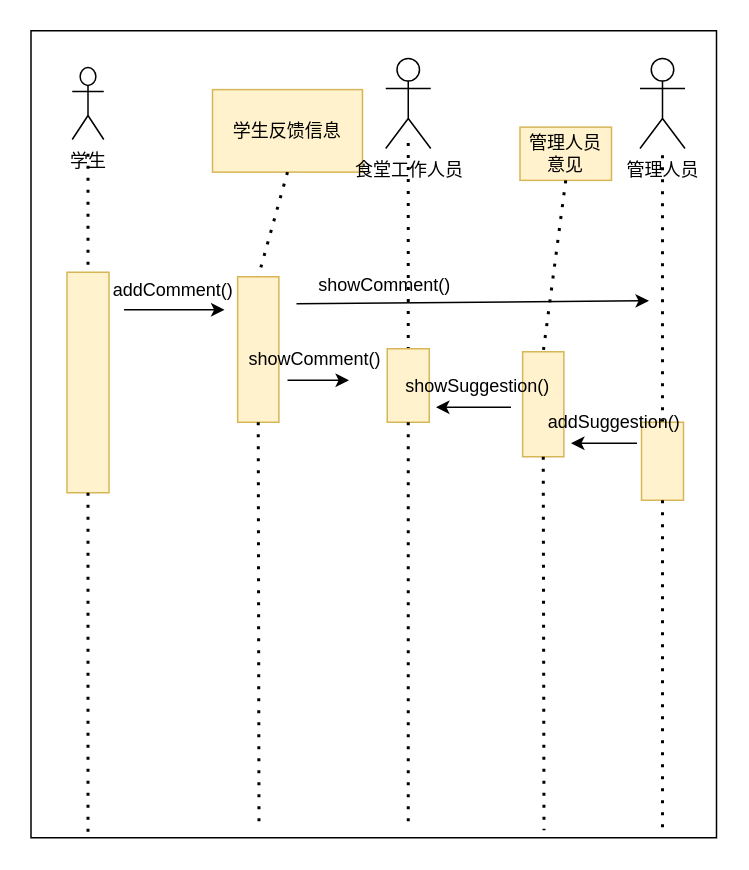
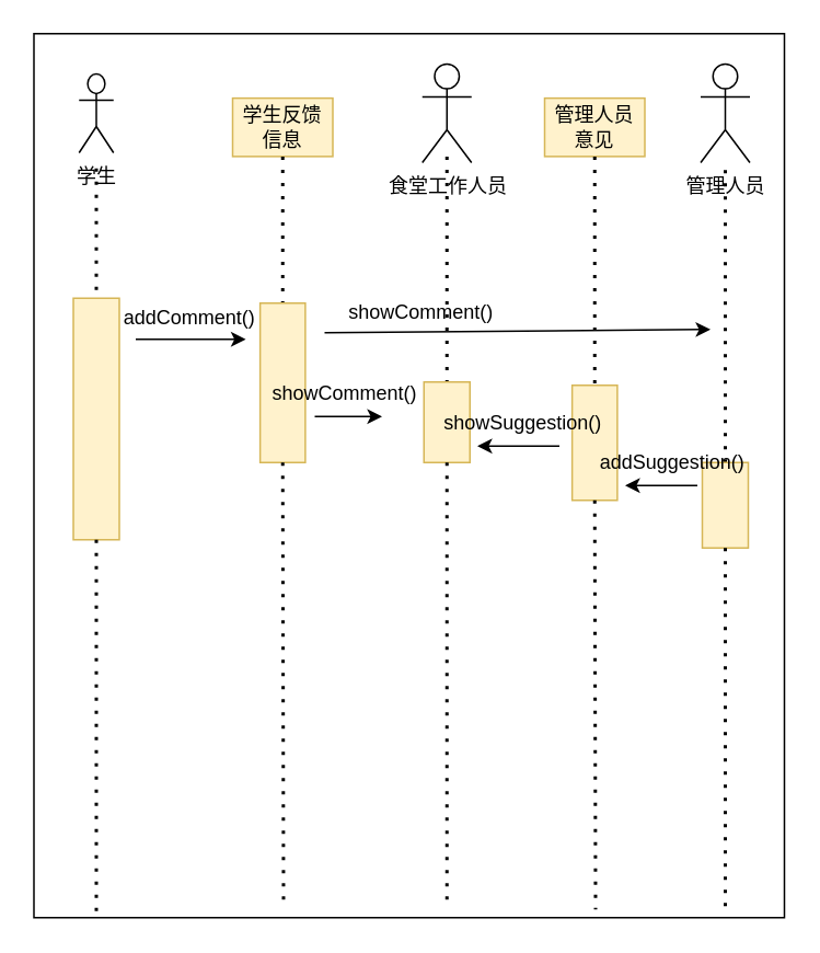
  <mxCell id="0" />
  <mxCell id="1" parent="0" />
  <mxCell id="2" value="" style="rounded=0;whiteSpace=wrap;html=1;" vertex="1" parent="1"><mxGeometry x="20" y="20" width="457" height="538" as="geometry" /></mxCell>
- <mxCell id="3" value="学生反馈信息" style="rounded=0;whiteSpace=wrap;html=1;fillColor=#fff2cc;strokeColor=#d6b656;" vertex="1" parent="1"><mxGeometry x="141" y="59.25" width="100" height="55" as="geometry" /></mxCell>
+ <mxCell id="3" value="学生反馈信息" style="rounded=0;whiteSpace=wrap;html=1;fillColor=#fff2cc;strokeColor=#d6b656;" vertex="1" parent="1"><mxGeometry x="141" y="59.25" width="61" height="35.5" as="geometry" /></mxCell>
  <mxCell id="4" value="" style="endArrow=none;dashed=1;html=1;dashPattern=1 3;strokeWidth=2;rounded=0;entryX=0.5;entryY=0;entryDx=0;entryDy=0;startArrow=none;" edge="1" parent="1" target="5"><mxGeometry width="50" height="50" relative="1" as="geometry"><mxPoint x="58" y="102" as="sourcePoint" /><mxPoint x="40.583" y="229" as="targetPoint" /></mxGeometry></mxCell>
  <mxCell id="5" value="" style="rounded=0;whiteSpace=wrap;html=1;fillColor=#fff2cc;strokeColor=#d6b656;" vertex="1" parent="1"><mxGeometry x="44" y="181" width="28" height="147" as="geometry" /></mxCell>
  <mxCell id="6" value="" style="endArrow=none;dashed=1;html=1;dashPattern=1 3;strokeWidth=2;rounded=0;exitX=0.5;exitY=1;exitDx=0;exitDy=0;" edge="1" parent="1" source="5"><mxGeometry width="50" height="50" relative="1" as="geometry"><mxPoint x="53" y="457" as="sourcePoint" /><mxPoint x="58" y="554" as="targetPoint" /></mxGeometry></mxCell>
  <mxCell id="7" value="" style="endArrow=none;dashed=1;html=1;dashPattern=1 3;strokeWidth=2;rounded=0;entryX=0.5;entryY=0;entryDx=0;entryDy=0;exitX=0.5;exitY=1;exitDx=0;exitDy=0;" edge="1" parent="1" source="3" target="8"><mxGeometry width="50" height="50" relative="1" as="geometry"><mxPoint x="171.5" y="113" as="sourcePoint" /><mxPoint x="154.083" y="241" as="targetPoint" /></mxGeometry></mxCell>
  <mxCell id="8" value="" style="rounded=0;whiteSpace=wrap;html=1;fillColor=#fff2cc;strokeColor=#d6b656;" vertex="1" parent="1"><mxGeometry x="157.75" y="184" width="27.5" height="97" as="geometry" /></mxCell>
  <mxCell id="9" value="" style="endArrow=none;dashed=1;html=1;dashPattern=1 3;strokeWidth=2;rounded=0;exitX=0.5;exitY=1;exitDx=0;exitDy=0;" edge="1" parent="1" source="8"><mxGeometry width="50" height="50" relative="1" as="geometry"><mxPoint x="155.5" y="469" as="sourcePoint" /><mxPoint x="172" y="553" as="targetPoint" /></mxGeometry></mxCell>
  <mxCell id="10" value="" style="endArrow=none;dashed=1;html=1;dashPattern=1 3;strokeWidth=2;rounded=0;entryX=0.5;entryY=0;entryDx=0;entryDy=0;" edge="1" parent="1" target="11"><mxGeometry width="50" height="50" relative="1" as="geometry"><mxPoint x="271.5" y="94.75" as="sourcePoint" /><mxPoint x="254.083" y="222.75" as="targetPoint" /></mxGeometry></mxCell>
  <mxCell id="11" value="" style="rounded=0;whiteSpace=wrap;html=1;fillColor=#fff2cc;strokeColor=#d6b656;" vertex="1" parent="1"><mxGeometry x="257.5" y="232" width="28" height="49" as="geometry" /></mxCell>
  <mxCell id="12" value="" style="endArrow=none;dashed=1;html=1;dashPattern=1 3;strokeWidth=2;rounded=0;exitX=0.5;exitY=1;exitDx=0;exitDy=0;" edge="1" parent="1" source="11"><mxGeometry width="50" height="50" relative="1" as="geometry"><mxPoint x="266.5" y="450.75" as="sourcePoint" /><mxPoint x="271.5" y="547.75" as="targetPoint" /></mxGeometry></mxCell>
  <mxCell id="13" value="" style="endArrow=none;dashed=1;html=1;dashPattern=1 3;strokeWidth=2;rounded=0;entryX=0.5;entryY=0;entryDx=0;entryDy=0;" edge="1" parent="1" target="14"><mxGeometry width="50" height="50" relative="1" as="geometry"><mxPoint x="441" y="103" as="sourcePoint" /><mxPoint x="423.583" y="231" as="targetPoint" /></mxGeometry></mxCell>
  <mxCell id="14" value="" style="rounded=0;whiteSpace=wrap;html=1;fillColor=#fff2cc;strokeColor=#d6b656;" vertex="1" parent="1"><mxGeometry x="427" y="281" width="28" height="52" as="geometry" /></mxCell>
  <mxCell id="15" value="" style="endArrow=none;dashed=1;html=1;dashPattern=1 3;strokeWidth=2;rounded=0;exitX=0.5;exitY=1;exitDx=0;exitDy=0;" edge="1" parent="1" source="14"><mxGeometry width="50" height="50" relative="1" as="geometry"><mxPoint x="436" y="459" as="sourcePoint" /><mxPoint x="441" y="556" as="targetPoint" /></mxGeometry></mxCell>
  <mxCell id="16" value="学生" style="shape=umlActor;verticalLabelPosition=bottom;verticalAlign=top;html=1;outlineConnect=0;" vertex="1" parent="1"><mxGeometry x="47.5" y="44.5" width="21" height="48" as="geometry" /></mxCell>
  <mxCell id="17" value="" style="endArrow=none;dashed=1;html=1;dashPattern=1 3;strokeWidth=2;rounded=0;" edge="1" parent="1"><mxGeometry width="50" height="50" relative="1" as="geometry"><mxPoint x="58" y="90" as="sourcePoint" /><mxPoint x="58" y="90" as="targetPoint" /></mxGeometry></mxCell>
  <mxCell id="18" value="addComment()" style="text;html=1;strokeColor=none;fillColor=none;align=center;verticalAlign=middle;whiteSpace=wrap;rounded=0;" vertex="1" parent="1"><mxGeometry x="85" y="184" width="60" height="18" as="geometry" /></mxCell>
  <mxCell id="19" value="" style="endArrow=classic;html=1;rounded=0;" edge="1" parent="1"><mxGeometry width="50" height="50" relative="1" as="geometry"><mxPoint x="82" y="206" as="sourcePoint" /><mxPoint x="149" y="206" as="targetPoint" /></mxGeometry></mxCell>
  <mxCell id="20" value="管理人员" style="shape=umlActor;verticalLabelPosition=bottom;verticalAlign=top;html=1;outlineConnect=0;" vertex="1" parent="1"><mxGeometry x="426" y="38.5" width="30" height="60" as="geometry" /></mxCell>
  <mxCell id="21" value="showComment()" style="text;html=1;strokeColor=none;fillColor=none;align=center;verticalAlign=middle;whiteSpace=wrap;rounded=0;" vertex="1" parent="1"><mxGeometry x="225.5" y="181" width="60" height="18" as="geometry" /></mxCell>
  <mxCell id="22" value="" style="endArrow=classic;html=1;rounded=0;" edge="1" parent="1"><mxGeometry width="50" height="50" relative="1" as="geometry"><mxPoint x="197" y="202" as="sourcePoint" /><mxPoint x="432" y="200" as="targetPoint" /></mxGeometry></mxCell>
  <mxCell id="23" value="食堂工作人员" style="shape=umlActor;verticalLabelPosition=bottom;verticalAlign=top;html=1;outlineConnect=0;" vertex="1" parent="1"><mxGeometry x="256.5" y="38.5" width="30" height="60" as="geometry" /></mxCell>
  <mxCell id="24" value="" style="endArrow=classic;html=1;rounded=0;" edge="1" parent="1"><mxGeometry width="50" height="50" relative="1" as="geometry"><mxPoint x="191" y="253" as="sourcePoint" /><mxPoint x="232" y="253" as="targetPoint" /></mxGeometry></mxCell>
  <mxCell id="25" value="showComment()" style="text;html=1;strokeColor=none;fillColor=none;align=center;verticalAlign=middle;whiteSpace=wrap;rounded=0;" vertex="1" parent="1"><mxGeometry x="204" y="226" width="11" height="26.5" as="geometry" /></mxCell>
- <mxCell id="26" value="管理人员意见" style="rounded=0;whiteSpace=wrap;html=1;fillColor=#fff2cc;strokeColor=#d6b656;" vertex="1" parent="1"><mxGeometry x="346" y="84.25" width="61" height="35.5" as="geometry" /></mxCell>
+ <mxCell id="26" value="管理人员意见" style="rounded=0;whiteSpace=wrap;html=1;fillColor=#fff2cc;strokeColor=#d6b656;" vertex="1" parent="1"><mxGeometry x="331" y="59.25" width="61" height="35.5" as="geometry" /></mxCell>
  <mxCell id="27" value="" style="endArrow=none;dashed=1;html=1;dashPattern=1 3;strokeWidth=2;rounded=0;entryX=0.5;entryY=0;entryDx=0;entryDy=0;exitX=0.5;exitY=1;exitDx=0;exitDy=0;" edge="1" parent="1" source="26" target="28"><mxGeometry width="50" height="50" relative="1" as="geometry"><mxPoint x="361.5" y="113" as="sourcePoint" /><mxPoint x="344.083" y="241" as="targetPoint" /></mxGeometry></mxCell>
  <mxCell id="28" value="" style="rounded=0;whiteSpace=wrap;html=1;fillColor=#fff2cc;strokeColor=#d6b656;" vertex="1" parent="1"><mxGeometry x="347.75" y="234" width="27.5" height="70" as="geometry" /></mxCell>
  <mxCell id="29" value="" style="endArrow=none;dashed=1;html=1;dashPattern=1 3;strokeWidth=2;rounded=0;exitX=0.5;exitY=1;exitDx=0;exitDy=0;" edge="1" parent="1" source="28"><mxGeometry width="50" height="50" relative="1" as="geometry"><mxPoint x="345.5" y="469" as="sourcePoint" /><mxPoint x="362" y="553" as="targetPoint" /></mxGeometry></mxCell>
  <mxCell id="30" value="" style="endArrow=classic;html=1;rounded=0;" edge="1" parent="1"><mxGeometry width="50" height="50" relative="1" as="geometry"><mxPoint x="424" y="295" as="sourcePoint" /><mxPoint x="380" y="295" as="targetPoint" /></mxGeometry></mxCell>
  <mxCell id="31" value="addSuggestion()" style="text;html=1;strokeColor=none;fillColor=none;align=center;verticalAlign=middle;whiteSpace=wrap;rounded=0;" vertex="1" parent="1"><mxGeometry x="379" y="272" width="60" height="18" as="geometry" /></mxCell>
  <mxCell id="32" value="" style="endArrow=classic;html=1;rounded=0;" edge="1" parent="1"><mxGeometry width="50" height="50" relative="1" as="geometry"><mxPoint x="340" y="271" as="sourcePoint" /><mxPoint x="290" y="271" as="targetPoint" /></mxGeometry></mxCell>
  <mxCell id="33" value="showSuggestion()" style="text;html=1;strokeColor=none;fillColor=none;align=center;verticalAlign=middle;whiteSpace=wrap;rounded=0;" vertex="1" parent="1"><mxGeometry x="287.75" y="247.5" width="60" height="18" as="geometry" /></mxCell>
